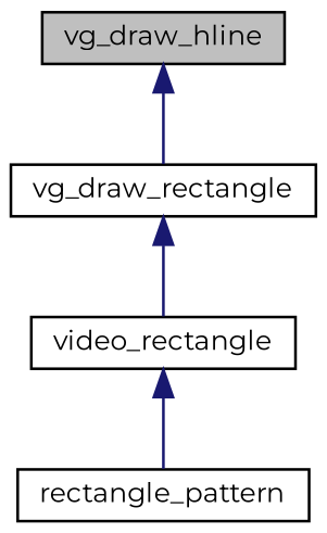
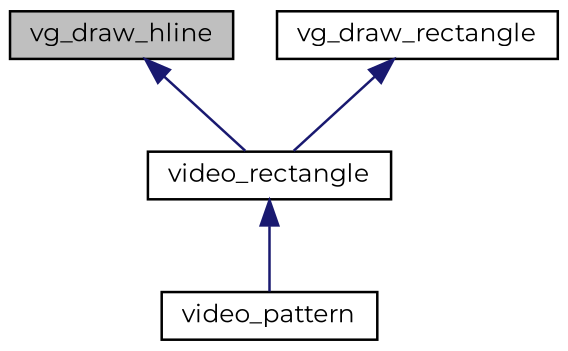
  digraph {
    fontname=Montserrat
    rankdir=TB
    node [color=black fillcolor=white fontname=Montserrat fontsize=10 shape=record style=filled]
    edge [color=midnightblue dir=back fontname=Montserrat fontsize=10 labelfontname=Helvetica labelfontsize=10 style=solid]
    n1 [fillcolor=grey75 fontcolor=black height=0.2 label=vg_draw_hline width=0.4]
    n2 [height=0.2 label=vg_draw_rectangle width=0.4]
    n3 [height=0.2 label=video_rectangle width=0.4]
-   n4 [height=0.2 label=rectangle_pattern width=0.4]
-   n1 -> n2
+   n4 [height=0.2 label=video_pattern width=0.4]
+   n1 -> n3
    n2 -> n3
    n3 -> n4
  }
